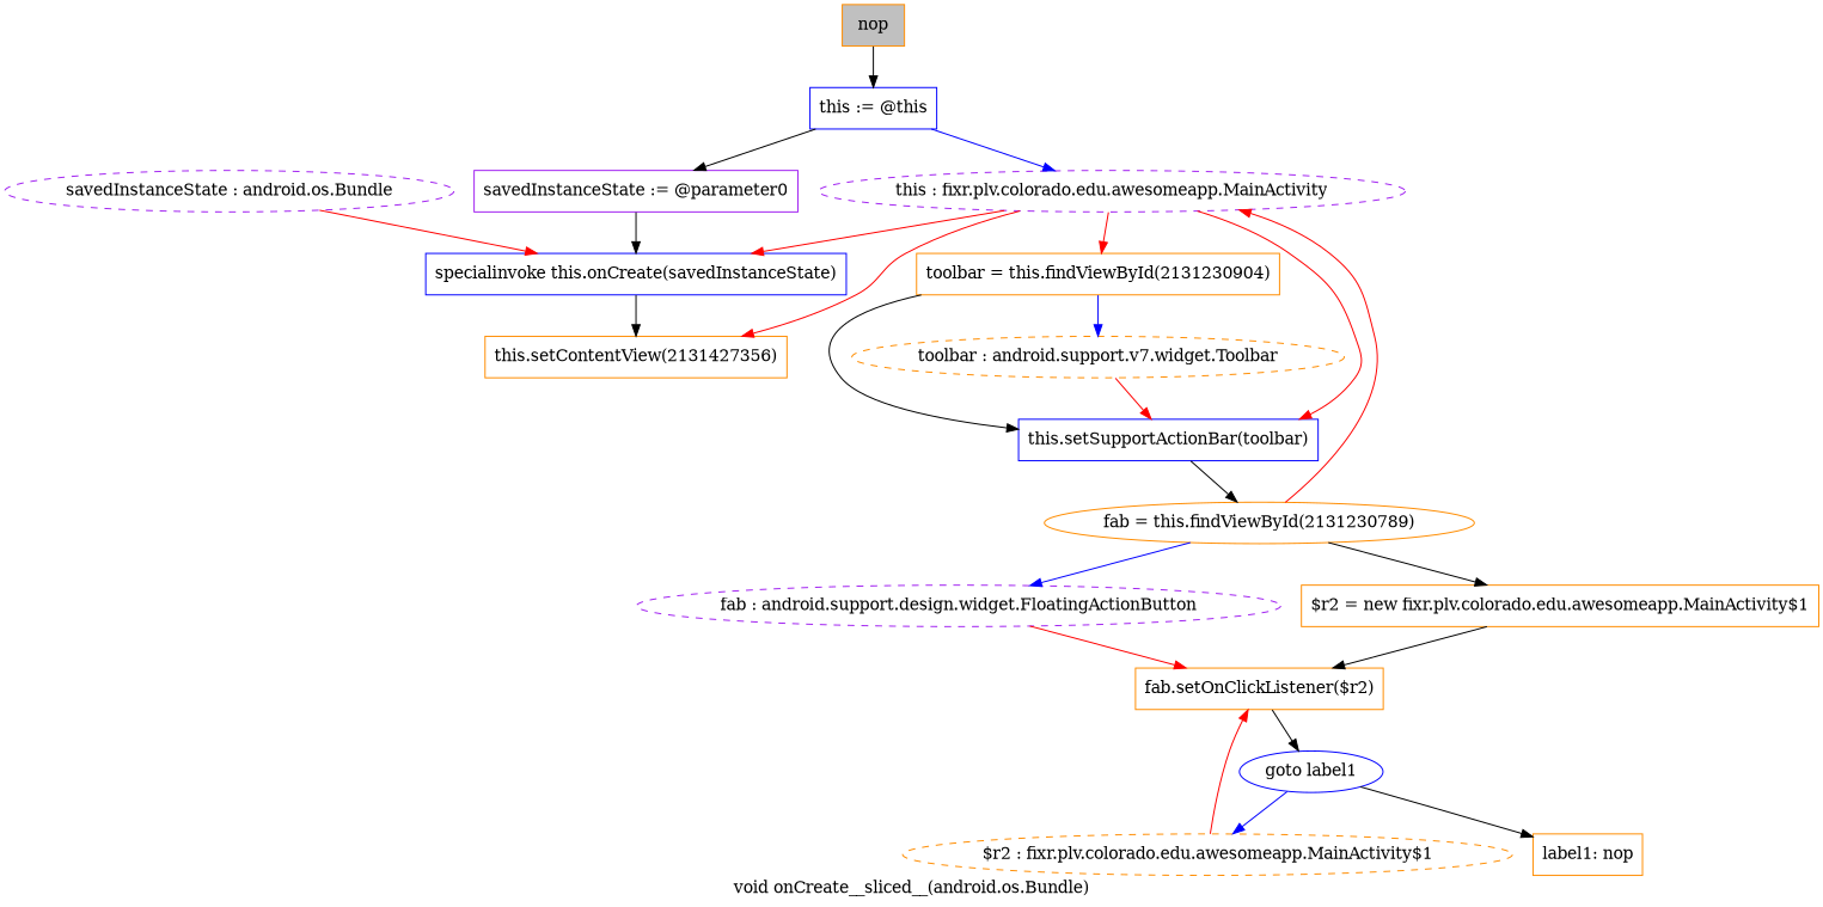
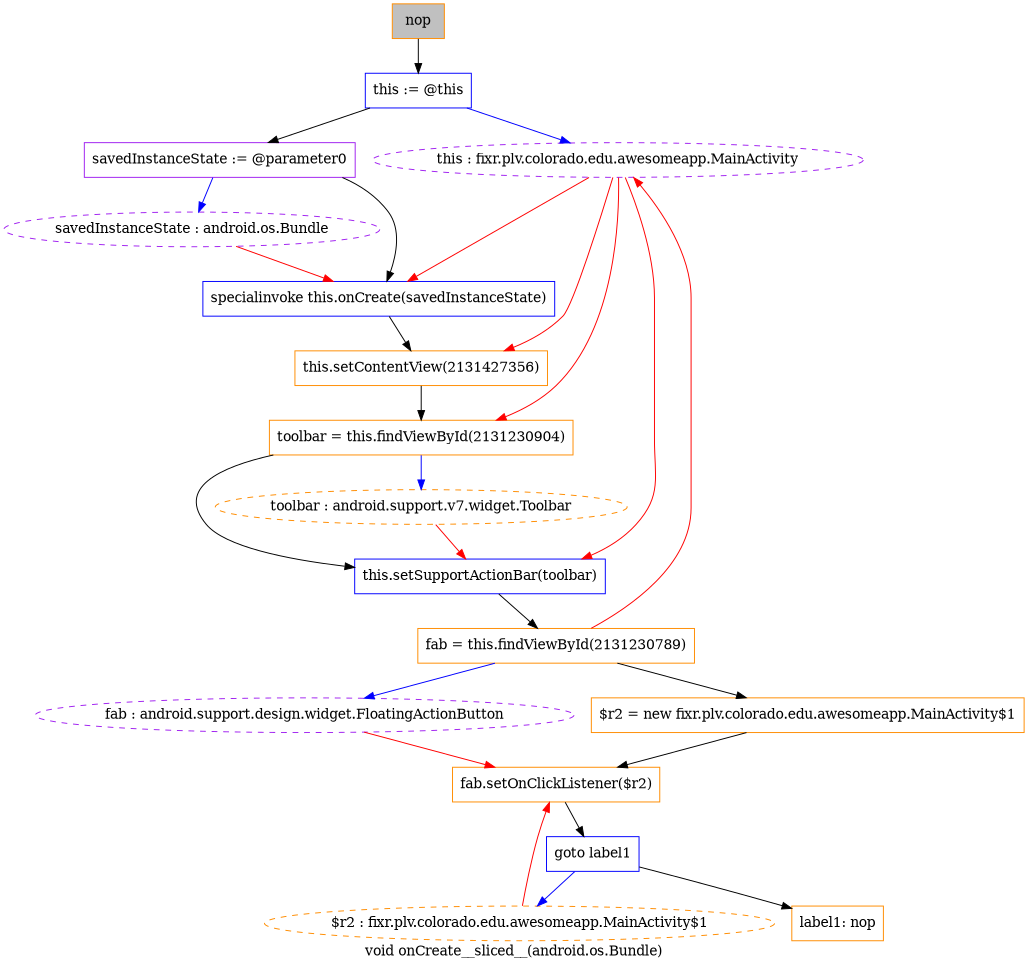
  digraph {
    label="void onCreate__sliced__(android.os.Bundle)"
    node [color=darkorange shape=box]
    n1 [color=purple label="this : fixr.plv.colorado.edu.awesomeapp.MainActivity" shape=ellipse style=dashed]
    n2 [color=blue label="specialinvoke this.onCreate(savedInstanceState)"]
    n3 [label="this.setContentView(2131427356)"]
    n4 [label="toolbar = this.findViewById(2131230904)"]
    n5 [color=blue label="this.setSupportActionBar(toolbar)"]
    n6 [label="toolbar : android.support.v7.widget.Toolbar" shape=ellipse style=dashed]
-   n7 [label="fab = this.findViewById(2131230789)" shape=ellipse]
+   n7 [label="fab = this.findViewById(2131230789)"]
    n8 [color=purple label="fab : android.support.design.widget.FloatingActionButton" shape=ellipse style=dashed]
    n9 [label="$r2 = new fixr.plv.colorado.edu.awesomeapp.MainActivity$1"]
    n10 [color=purple label="savedInstanceState : android.os.Bundle" shape=ellipse style=dashed]
    n11 [label="fab.setOnClickListener($r2)"]
-   n12 [color=blue label="goto label1" shape=ellipse]
+   n12 [color=blue label="goto label1"]
    n13 [label="$r2 : fixr.plv.colorado.edu.awesomeapp.MainActivity$1" shape=ellipse style=dashed]
    n14 [fillcolor=gray label=nop style=filled]
    n15 [color=blue label="this := @this"]
    n16 [color=purple label="savedInstanceState := @parameter0"]
    n17 [label="label1: nop"]
    n1 -> n2 [color=red]
    n1 -> n3 [color=red]
    n1 -> n4 [color=red]
    n1 -> n5 [color=red]
    n2 -> n3
+   n3 -> n4
    n4 -> n5
    n4 -> n6 [color=blue]
    n5 -> n7
    n6 -> n5 [color=red]
    n7 -> n1 [color=red]
    n7 -> n8 [color=blue]
    n7 -> n9
    n8 -> n11 [color=red]
    n9 -> n11
    n10 -> n2 [color=red]
    n11 -> n12
    n12 -> n13 [color=blue]
    n12 -> n17
    n13 -> n11 [color=red]
    n14 -> n15
    n15 -> n1 [color=blue]
    n15 -> n16
    n16 -> n2
+   n16 -> n10 [color=blue]
  }
